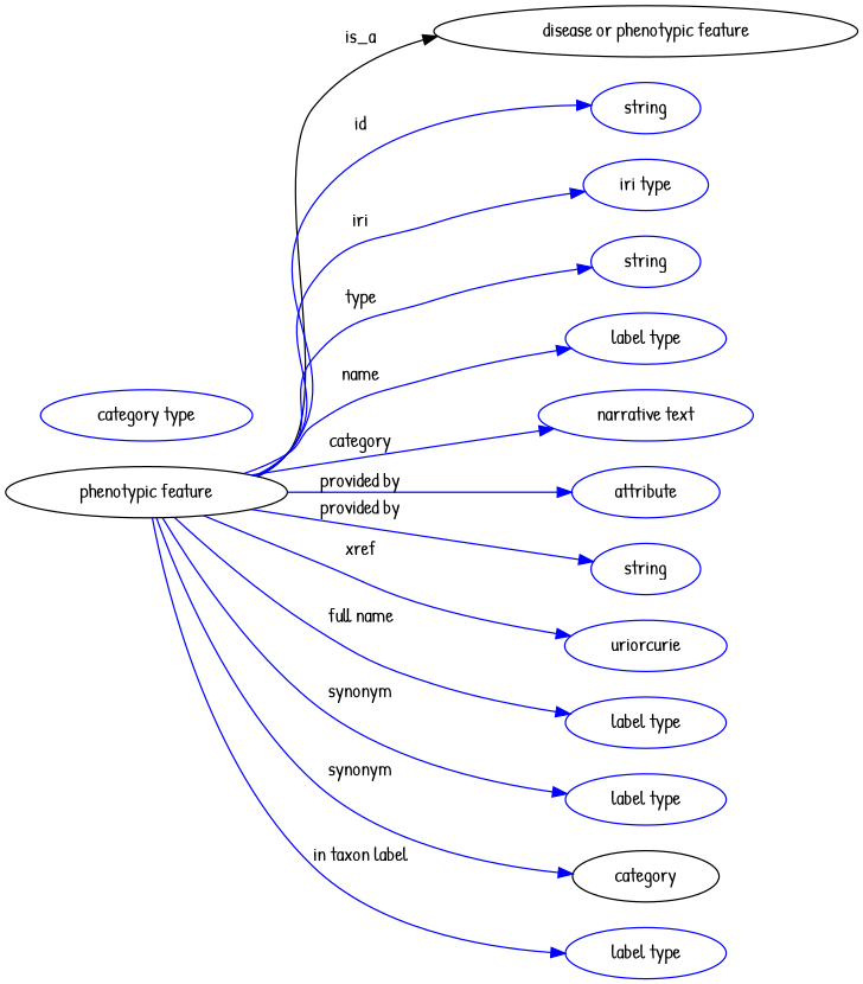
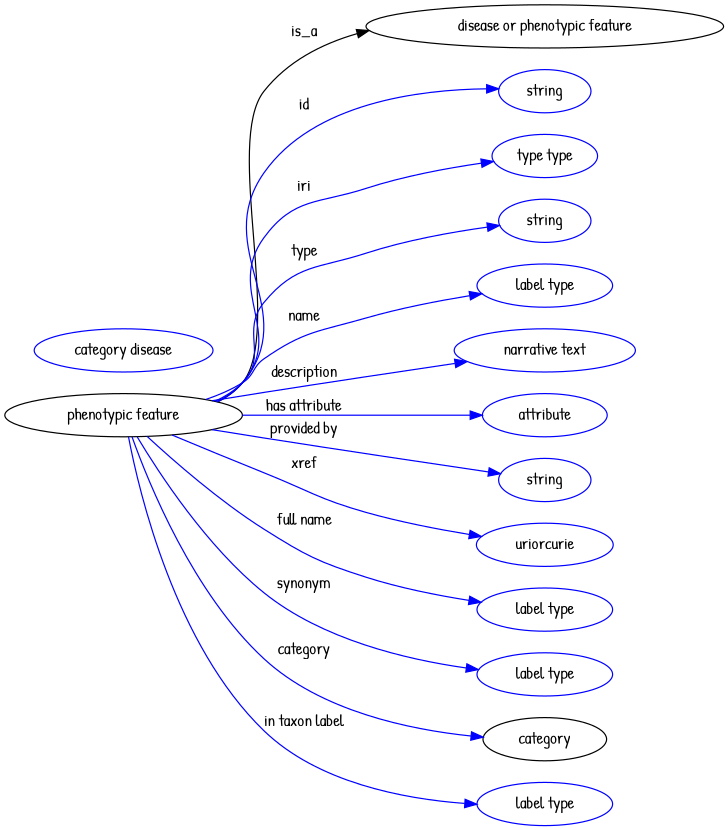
  digraph {
    fontname="Patrick Hand"
    rankdir=LR
    node [fontname="Patrick Hand" color=blue]
    edge [fontname="Patrick Hand" color=blue style=solid]
    n1 [height=0.5 label="phenotypic feature" width=2.7442 color=""]
    "disease or phenotypic feature" [height=0.5 width=4.1344 color=""]
    n3 [height=0.5 label=string width=1.0652]
-   n4 [height=0.5 label="iri type" width=1.2277]
+   n4 [height=0.5 label="type type" width=1.2277]
    n5 [height=0.5 label=string width=1.0652]
    n6 [height=0.5 label="label type" width=1.5707]
    n7 [height=0.5 label="narrative text" width=2.0943]
    n8 [height=0.5 label=attribute width=1.4443]
    n9 [height=0.5 label=string width=1.0652]
    n10 [height=0.5 label=uriorcurie width=1.5887]
    n11 [height=0.5 label="label type" width=1.5707]
    n12 [height=0.5 label="label type" width=1.5707]
    category [height=0.5 width=1.4263 color=""]
    n14 [height=0.5 label="label type" width=1.5707]
-   n15 [height=0.5 label="category type" width=2.0762]
+   n15 [height=0.5 label="category disease" width=2.0762]
    n1 -> "disease or phenotypic feature" [label=is_a color="" style=""]
    n1 -> n3 [label=id]
    n1 -> n4 [label=iri]
    n1 -> n5 [label=type]
    n1 -> n6 [label=name]
-   n1 -> n7 [label=category]
-   n1 -> n8 [label="provided by"]
+   n1 -> n7 [label=description]
+   n1 -> n8 [label="has attribute"]
    n1 -> n9 [label="provided by"]
    n1 -> n10 [label=xref]
    n1 -> n11 [label="full name"]
    n1 -> n12 [label=synonym]
-   n1 -> category [label=synonym]
+   n1 -> category [label=category]
    n1 -> n14 [label="in taxon label"]
  }
